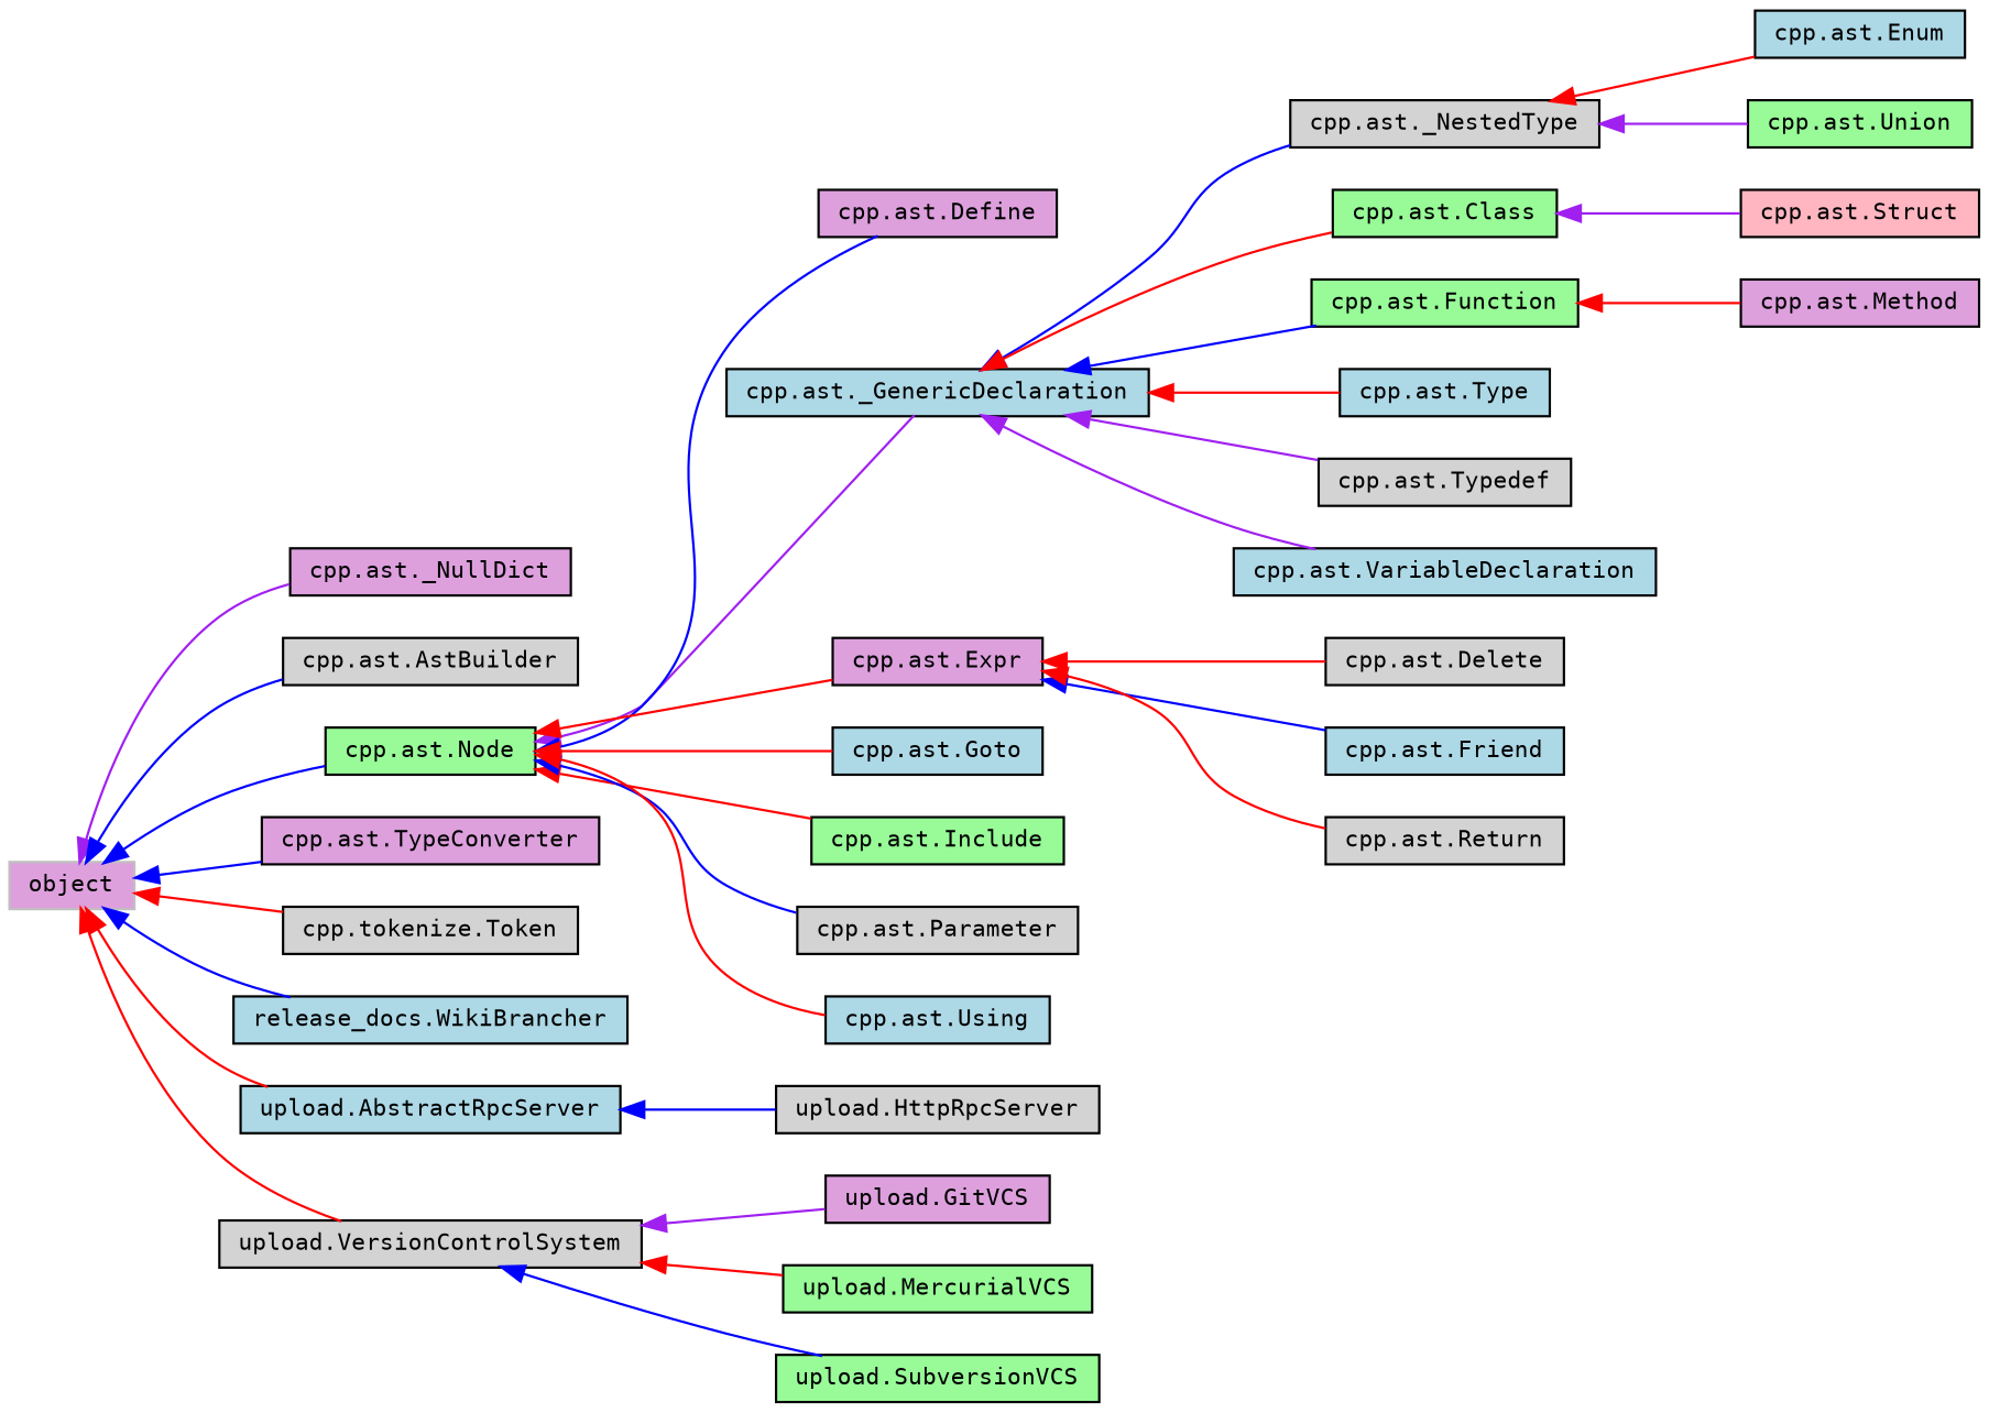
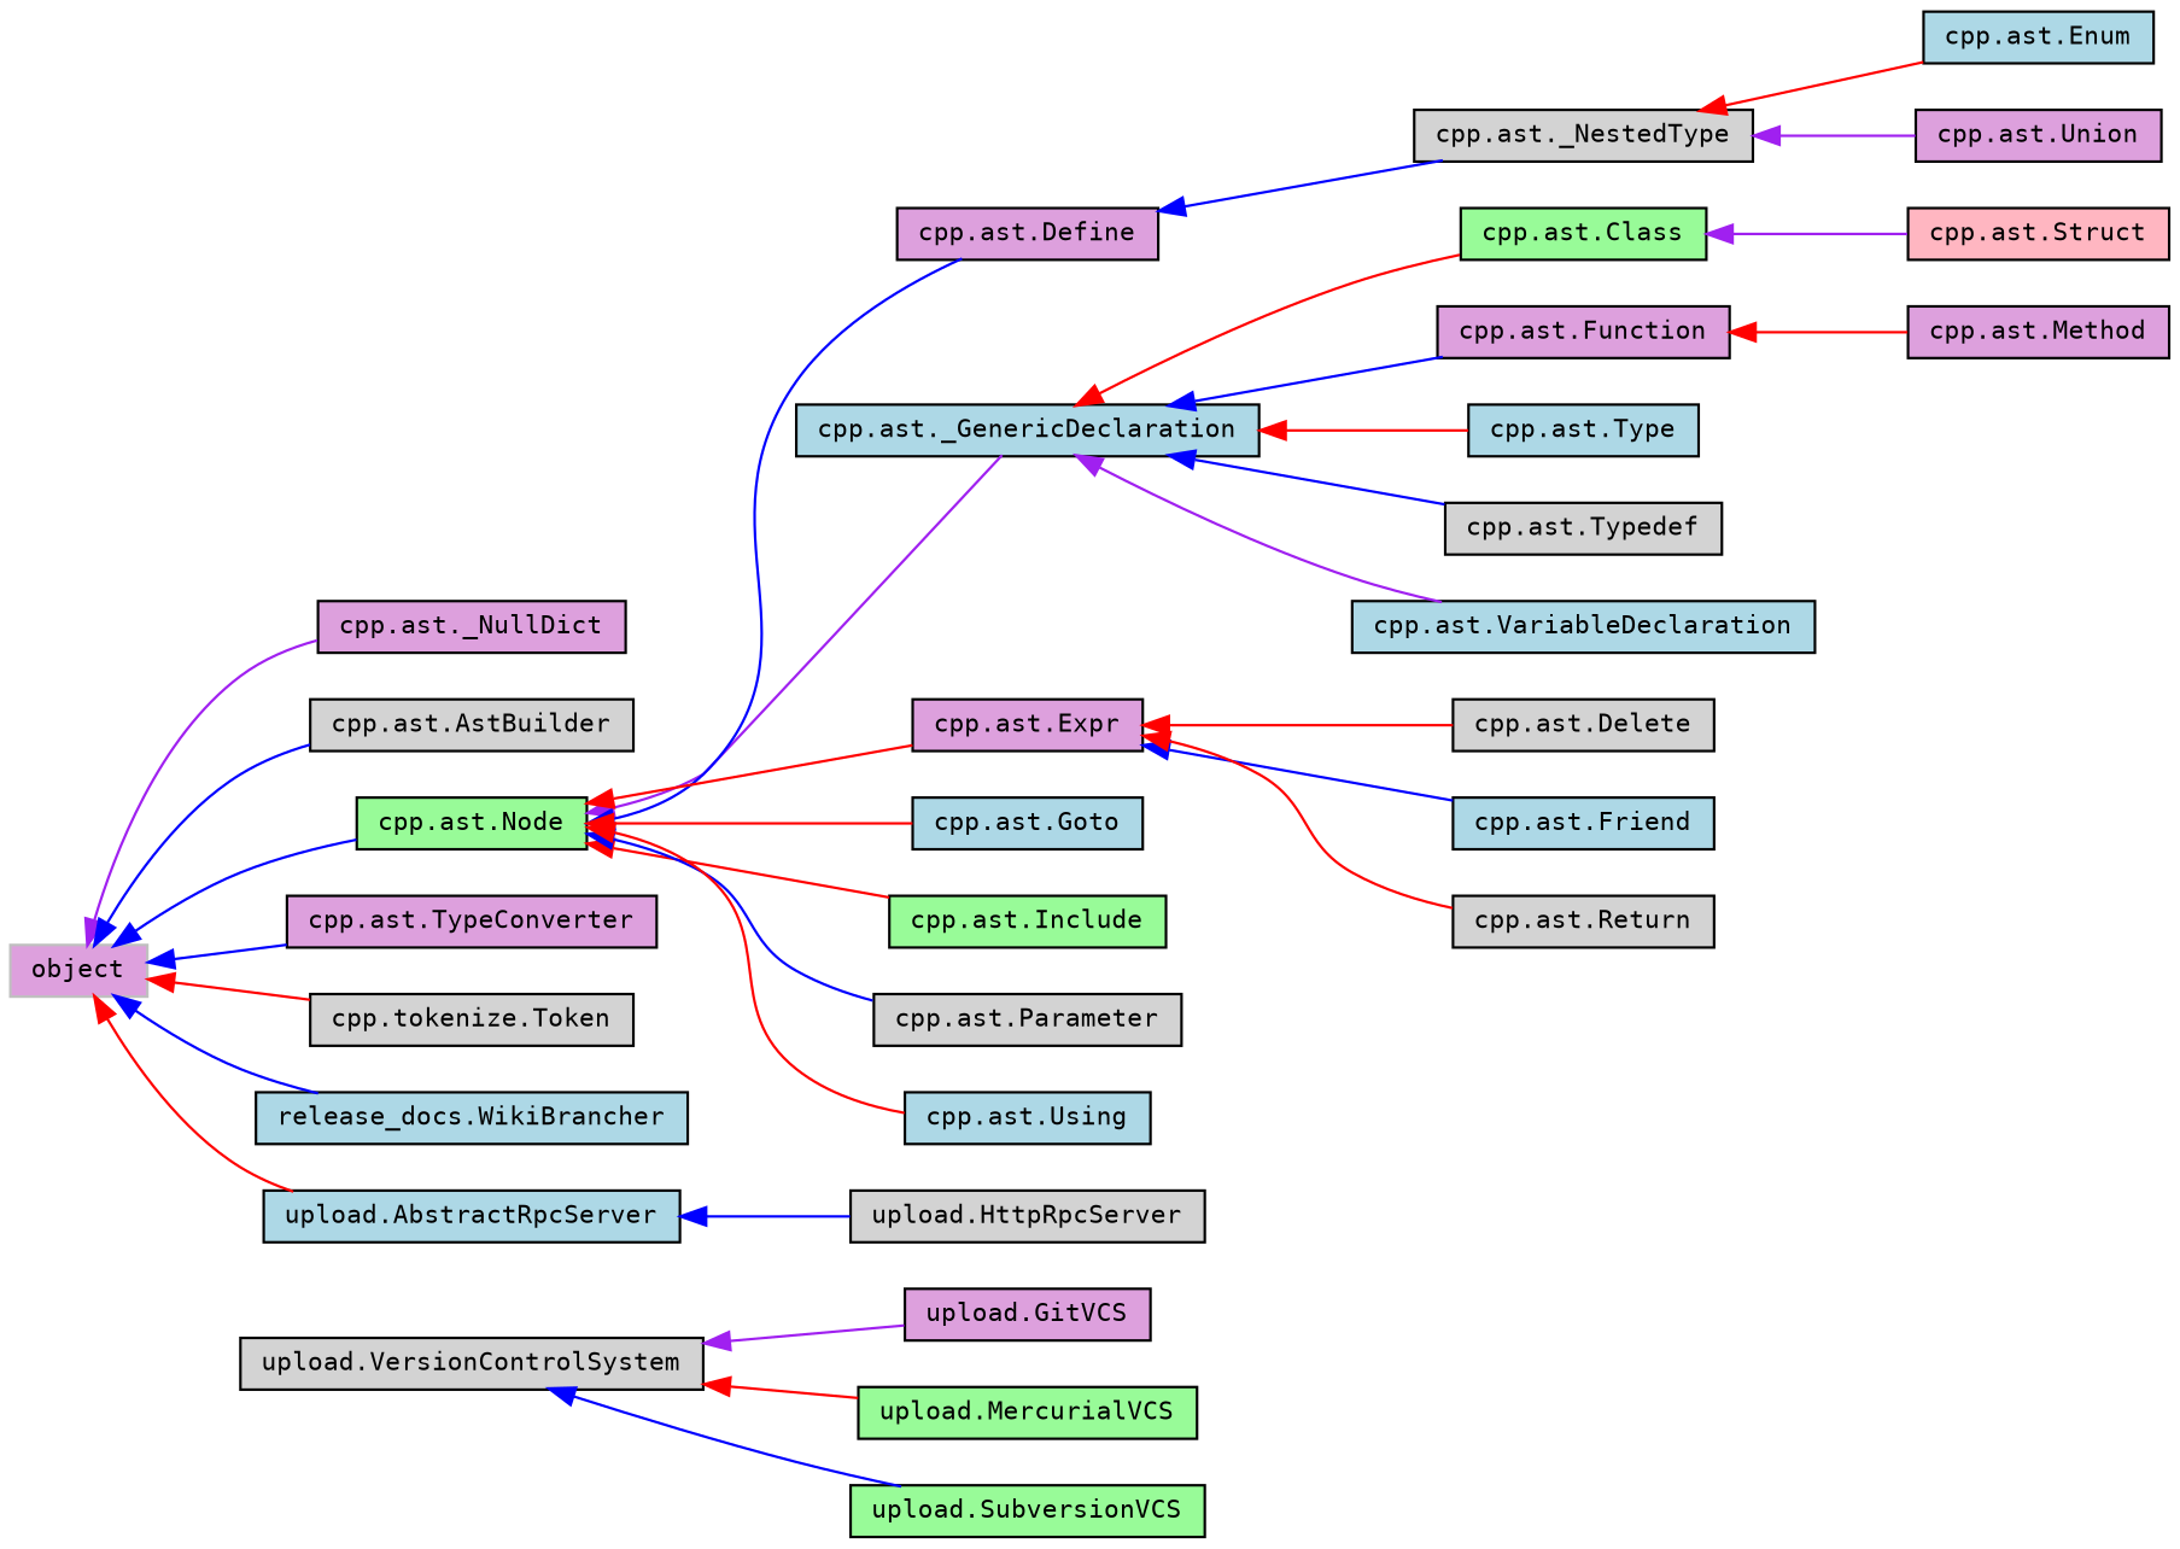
  digraph {
    fontname="DejaVu Sans Mono"
    rankdir=LR
    node [color=black fillcolor=plum fontname="DejaVu Sans Mono" fontsize=10 shape=record style=filled]
    edge [color=red dir=back fontname="DejaVu Sans Mono" fontsize=10 labelfontname=Helvetica labelfontsize=10 style=solid]
    n1 [color=grey75 height=0.2 label=object width=0.4]
    n2 [height=0.2 label="cpp.ast._NullDict" width=0.4]
    n3 [fillcolor=lightgrey height=0.2 label="cpp.ast.AstBuilder" width=0.4]
    n4 [fillcolor=palegreen height=0.2 label="cpp.ast.Node" width=0.4]
    n5 [height=0.2 label="cpp.ast.TypeConverter" width=0.4]
    n6 [fillcolor=lightgrey height=0.2 label="cpp.tokenize.Token" width=0.4]
    n7 [fillcolor=lightblue height=0.2 label="release_docs.WikiBrancher" width=0.4]
    n8 [fillcolor=lightblue height=0.2 label="upload.AbstractRpcServer" width=0.4]
    n9 [fillcolor=lightgrey height=0.2 label="upload.VersionControlSystem" width=0.4]
    n10 [fillcolor=lightblue height=0.2 label="cpp.ast._GenericDeclaration" width=0.4]
    n11 [height=0.2 label="cpp.ast.Define" width=0.4]
    n12 [height=0.2 label="cpp.ast.Expr" width=0.4]
    n13 [fillcolor=lightblue height=0.2 label="cpp.ast.Goto" width=0.4]
    n14 [fillcolor=palegreen height=0.2 label="cpp.ast.Include" width=0.4]
    n15 [fillcolor=lightgrey height=0.2 label="cpp.ast.Parameter" width=0.4]
    n16 [fillcolor=lightblue height=0.2 label="cpp.ast.Using" width=0.4]
    n17 [fillcolor=lightgrey height=0.2 label="upload.HttpRpcServer" width=0.4]
    n18 [height=0.2 label="upload.GitVCS" width=0.4]
    n19 [fillcolor=palegreen height=0.2 label="upload.MercurialVCS" width=0.4]
    n20 [fillcolor=palegreen height=0.2 label="upload.SubversionVCS" width=0.4]
    n21 [fillcolor=lightgrey height=0.2 label="cpp.ast._NestedType" width=0.4]
    n22 [fillcolor=palegreen height=0.2 label="cpp.ast.Class" width=0.4]
-   n23 [fillcolor=palegreen height=0.2 label="cpp.ast.Function" width=0.4]
+   n23 [height=0.2 label="cpp.ast.Function" width=0.4]
    n24 [fillcolor=lightblue height=0.2 label="cpp.ast.Type" width=0.4]
    n25 [fillcolor=lightgrey height=0.2 label="cpp.ast.Typedef" width=0.4]
    n26 [fillcolor=lightblue height=0.2 label="cpp.ast.VariableDeclaration" width=0.4]
    n27 [fillcolor=lightgrey height=0.2 label="cpp.ast.Delete" width=0.4]
    n28 [fillcolor=lightblue height=0.2 label="cpp.ast.Friend" width=0.4]
    n29 [fillcolor=lightgrey height=0.2 label="cpp.ast.Return" width=0.4]
    n30 [fillcolor=lightblue height=0.2 label="cpp.ast.Enum" width=0.4]
-   n31 [fillcolor=palegreen height=0.2 label="cpp.ast.Union" width=0.4]
+   n31 [height=0.2 label="cpp.ast.Union" width=0.4]
    n32 [fillcolor=lightpink height=0.2 label="cpp.ast.Struct" width=0.4]
    n33 [height=0.2 label="cpp.ast.Method" width=0.4]
    n1 -> n2 [color=purple]
    n1 -> n3 [color=blue]
    n1 -> n4 [color=blue]
    n1 -> n5 [color=blue]
    n1 -> n6
    n1 -> n7 [color=blue]
    n1 -> n8
-   n1 -> n9
    n4 -> n10 [color=purple]
    n4 -> n11 [color=blue]
    n4 -> n12
    n4 -> n13
    n4 -> n14
    n4 -> n15 [color=blue]
    n4 -> n16
    n8 -> n17 [color=blue]
    n9 -> n18 [color=purple]
    n9 -> n19
    n9 -> n20 [color=blue]
-   n10 -> n21 [color=blue]
+   n11 -> n21 [color=blue]
    n10 -> n22
    n10 -> n23 [color=blue]
    n10 -> n24
-   n10 -> n25 [color=purple]
+   n10 -> n25 [color=blue]
    n10 -> n26 [color=purple]
    n12 -> n27
    n12 -> n28 [color=blue]
    n12 -> n29
    n21 -> n30
    n21 -> n31 [color=purple]
    n22 -> n32 [color=purple]
    n23 -> n33
  }
